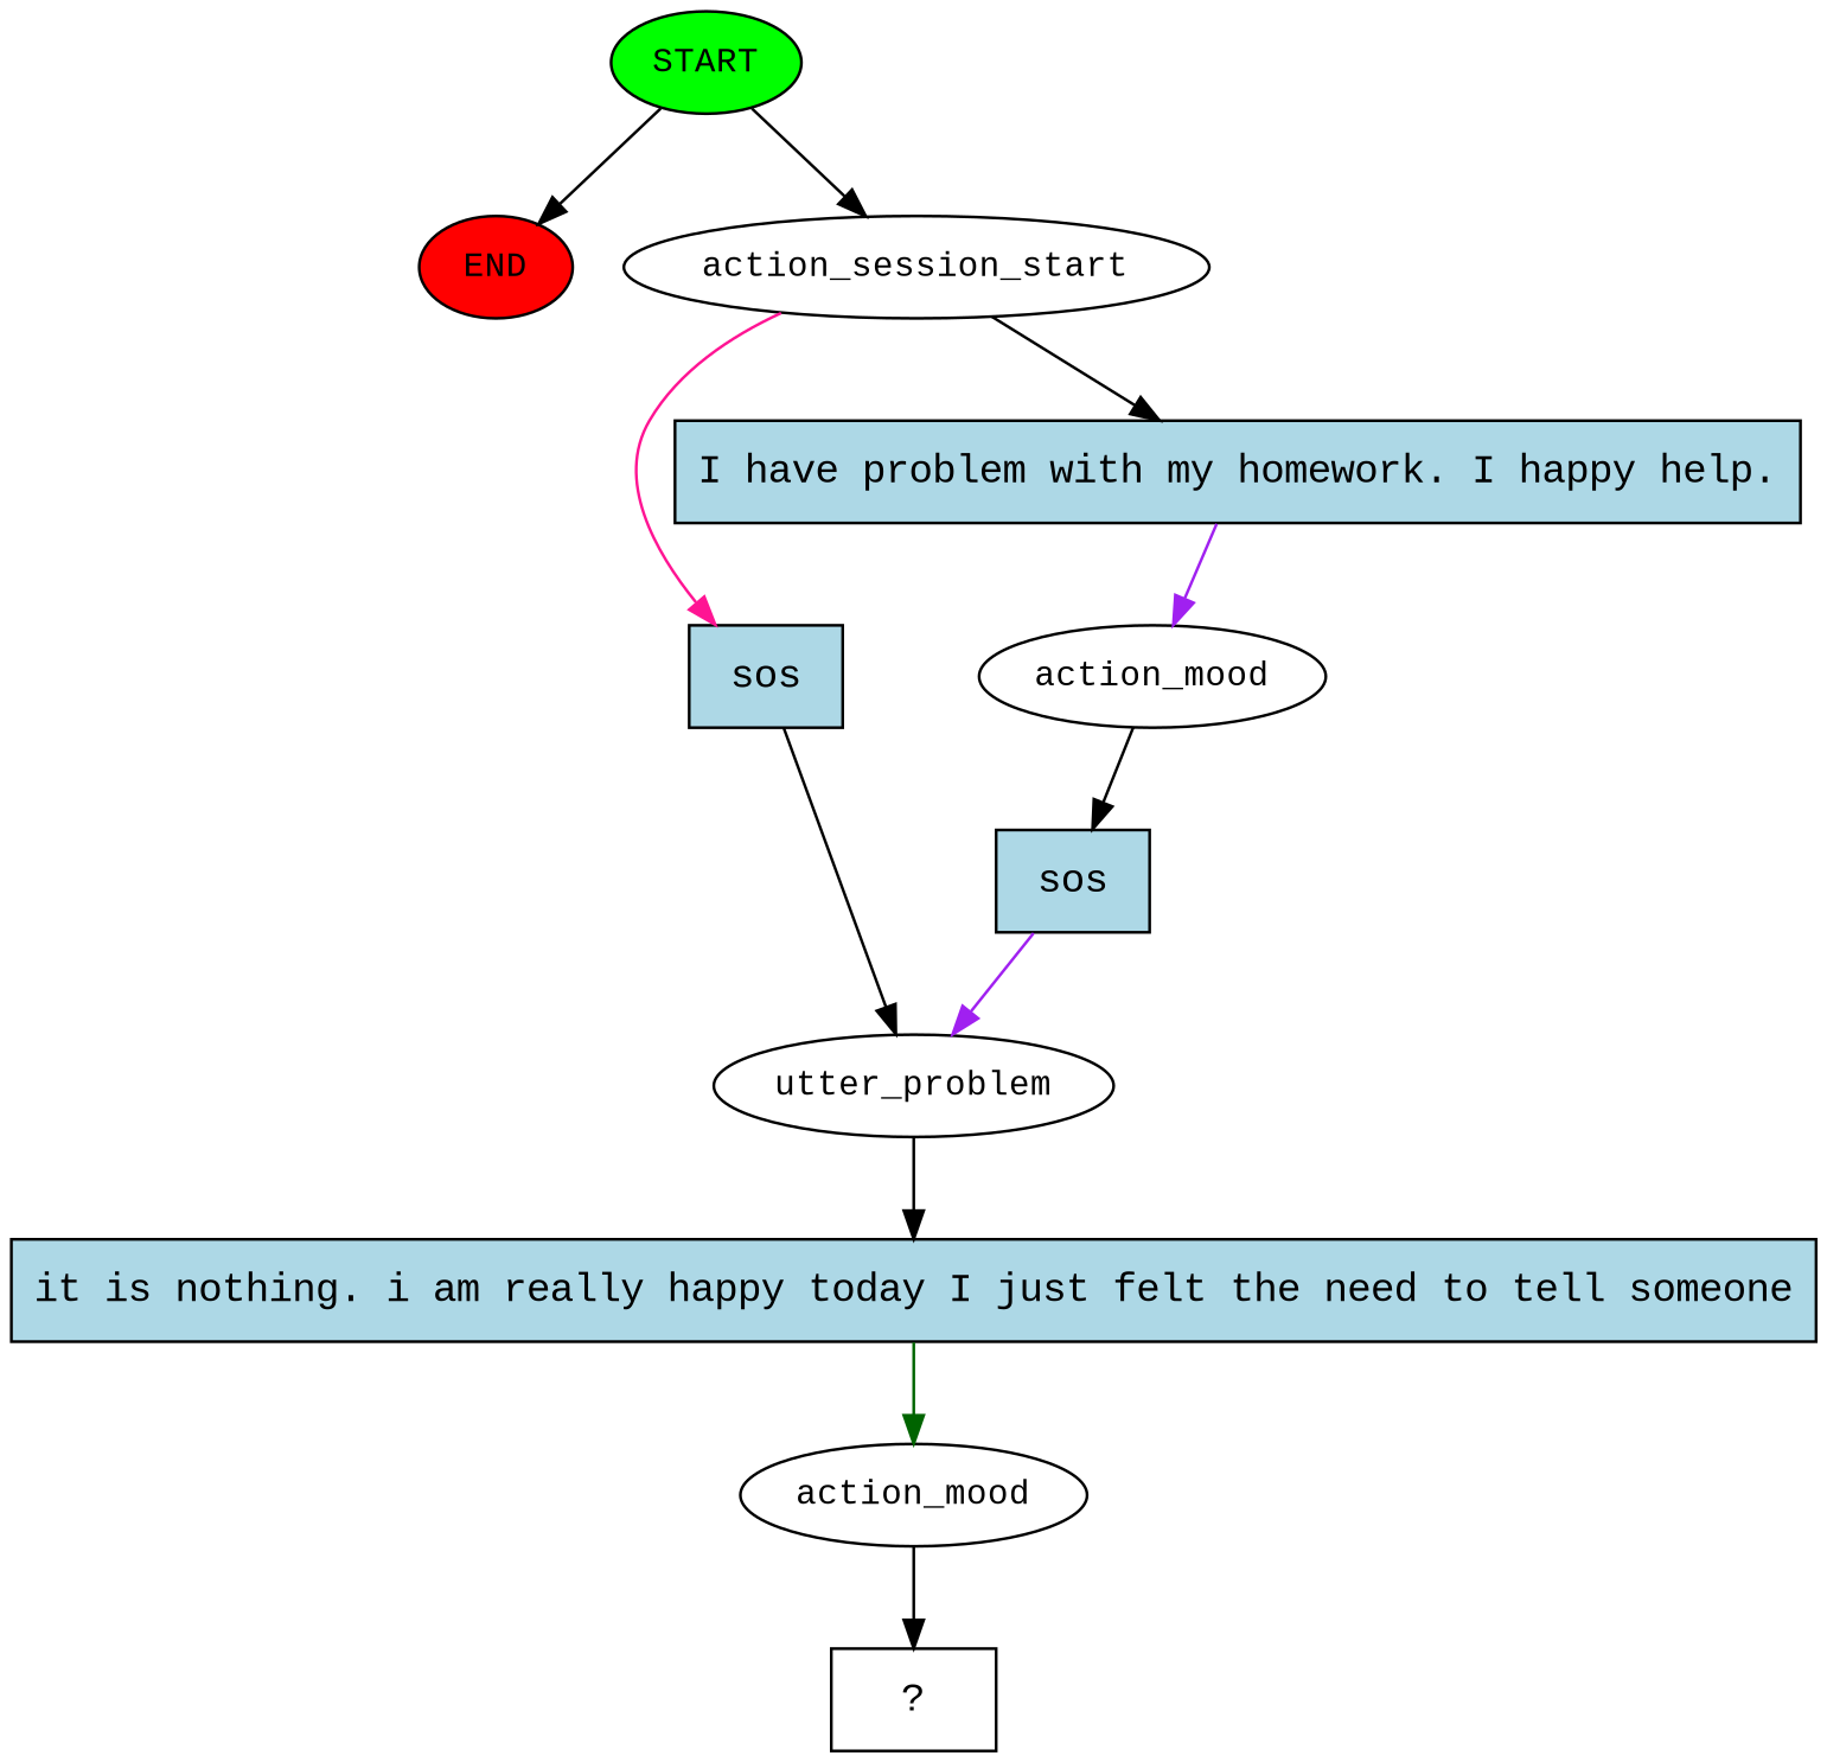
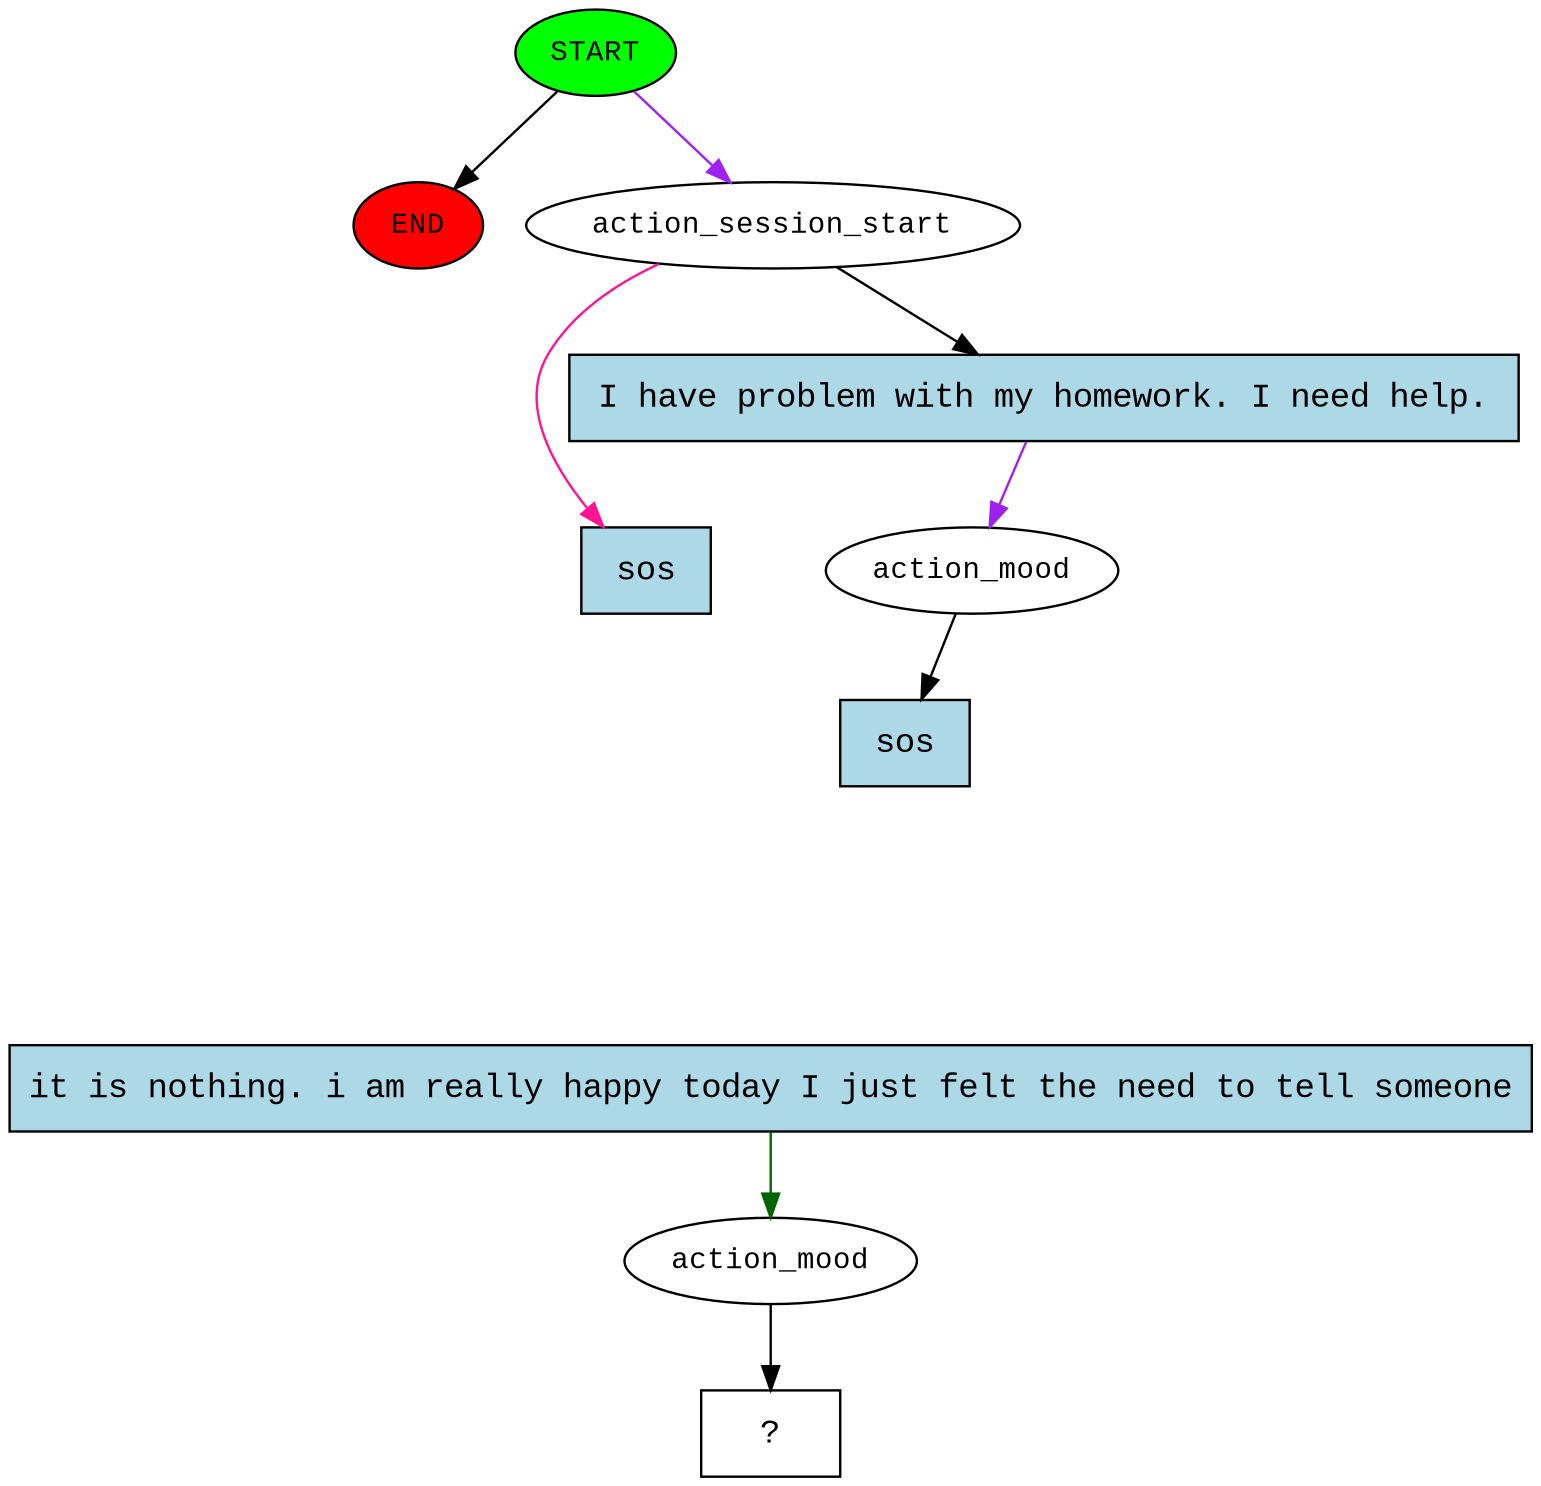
  digraph {
    fontname="Liberation Mono"
    node [fontname="Liberation Mono" fontsize=12 style=filled]
    edge [color=black fontname="Liberation Mono"]
    n1 [fillcolor=green label=START]
    n2 [fillcolor=red label=END]
    n3 [label=action_session_start style=""]
    n4 [fillcolor=lightblue label=sos shape=rect fontsize=""]
-   n5 [fillcolor=lightblue label="I have problem with my homework. I happy help." shape=rect fontsize=""]
-   n6 [label=utter_problem style=""]
+   n5 [fillcolor=lightblue label="I have problem with my homework. I need help." shape=rect fontsize=""]
    n7 [fillcolor=lightblue label="it is nothing. i am really happy today I just felt the need to tell someone" shape=rect fontsize=""]
    n8 [label=action_mood style=""]
    n9 [label=action_mood style=""]
    n10 [fillcolor=lightblue label=sos shape=rect fontsize=""]
    n11 [label="  ?  " shape=rect fontsize="" style=""]
    n1 -> n2
-   n1 -> n3
+   n1 -> n3 [color=purple]
    n3 -> n4 [color=deeppink]
    n3 -> n5
-   n4 -> n6
    n5 -> n8 [color=purple]
-   n6 -> n7
    n7 -> n9 [color=darkgreen]
    n8 -> n10
    n9 -> n11
-   n10 -> n6 [color=purple]
  }
